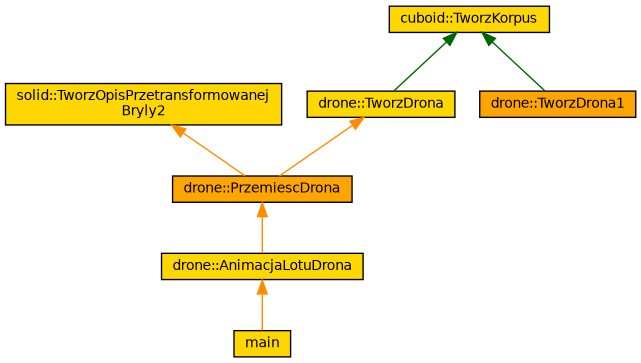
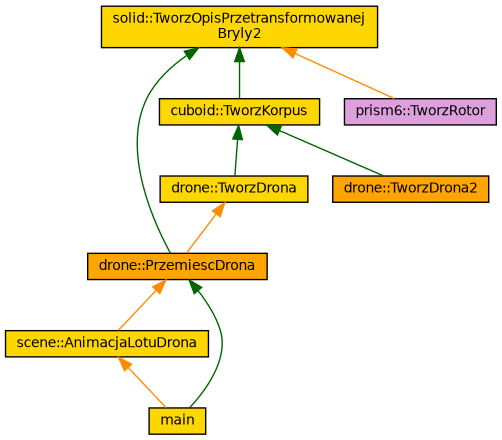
  digraph {
    rankdir=TB
    node [color=black fillcolor=gold fontname=Helvetica fontsize=10 shape=record style=filled]
    edge [color=darkorange dir=back fontname=Helvetica fontsize=10 labelfontname=Helvetica labelfontsize=10 style=solid]
    n1 [fontcolor=black height=0.2 label="solid::TworzOpisPrzetransformowanej\lBryly2" width=0.4]
    n2 [fillcolor=orange height=0.2 label="drone::PrzemiescDrona" width=0.4]
    n3 [height=0.2 label="cuboid::TworzKorpus" width=0.4]
-   n5 [height=0.2 label="drone::AnimacjaLotuDrona" width=0.4]
+   n4 [fillcolor=plum height=0.2 label="prism6::TworzRotor" width=0.4]
+   n5 [height=0.2 label="scene::AnimacjaLotuDrona" width=0.4]
    n6 [height=0.2 label=main width=0.4]
    n7 [height=0.2 label="drone::TworzDrona" width=0.4]
-   n8 [fillcolor=orange height=0.2 label="drone::TworzDrona1" width=0.4]
-   n1 -> n2
+   n8 [fillcolor=orange height=0.2 label="drone::TworzDrona2" width=0.4]
+   n1 -> n2 [color=darkgreen]
+   n1 -> n3 [color=darkgreen]
+   n1 -> n4
    n2 -> n5
+   n2 -> n6 [color=darkgreen]
    n3 -> n7 [color=darkgreen]
    n3 -> n8 [color=darkgreen]
    n5 -> n6
    n7 -> n2
  }
